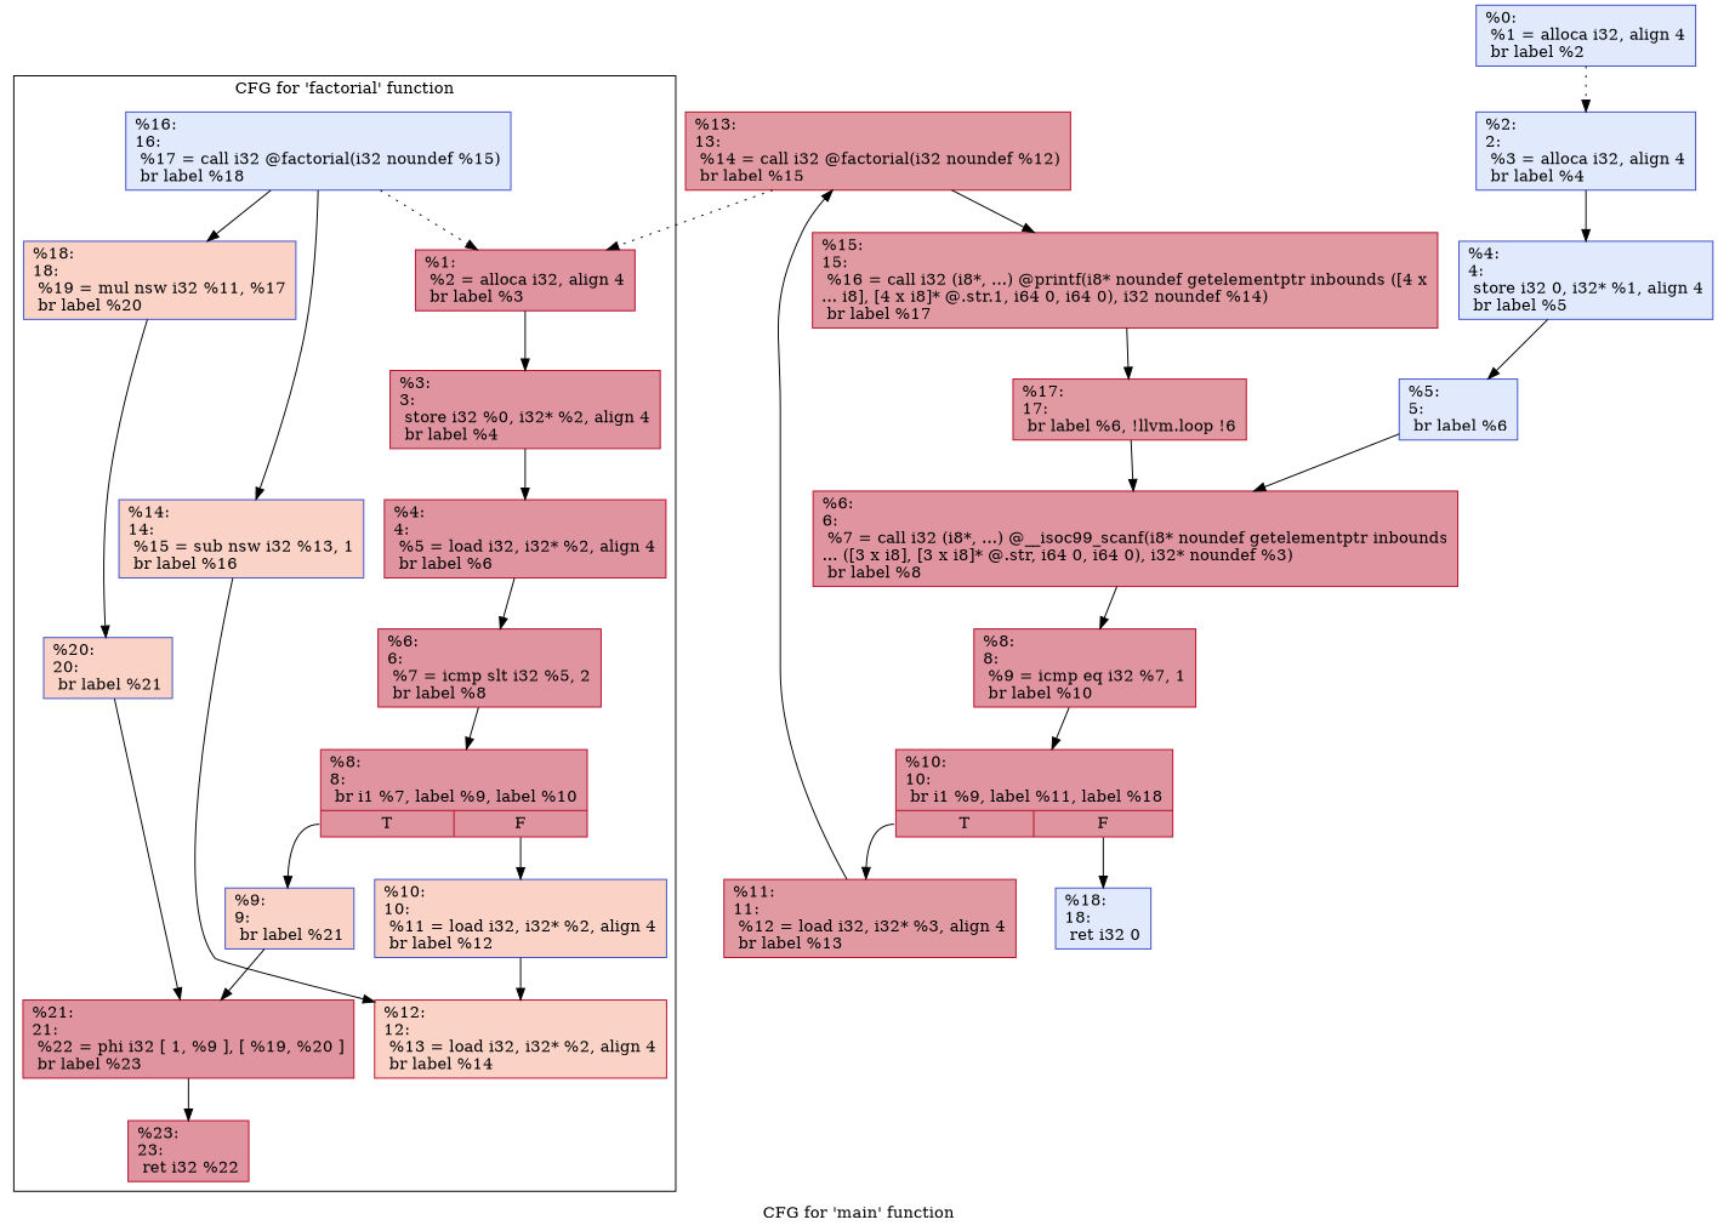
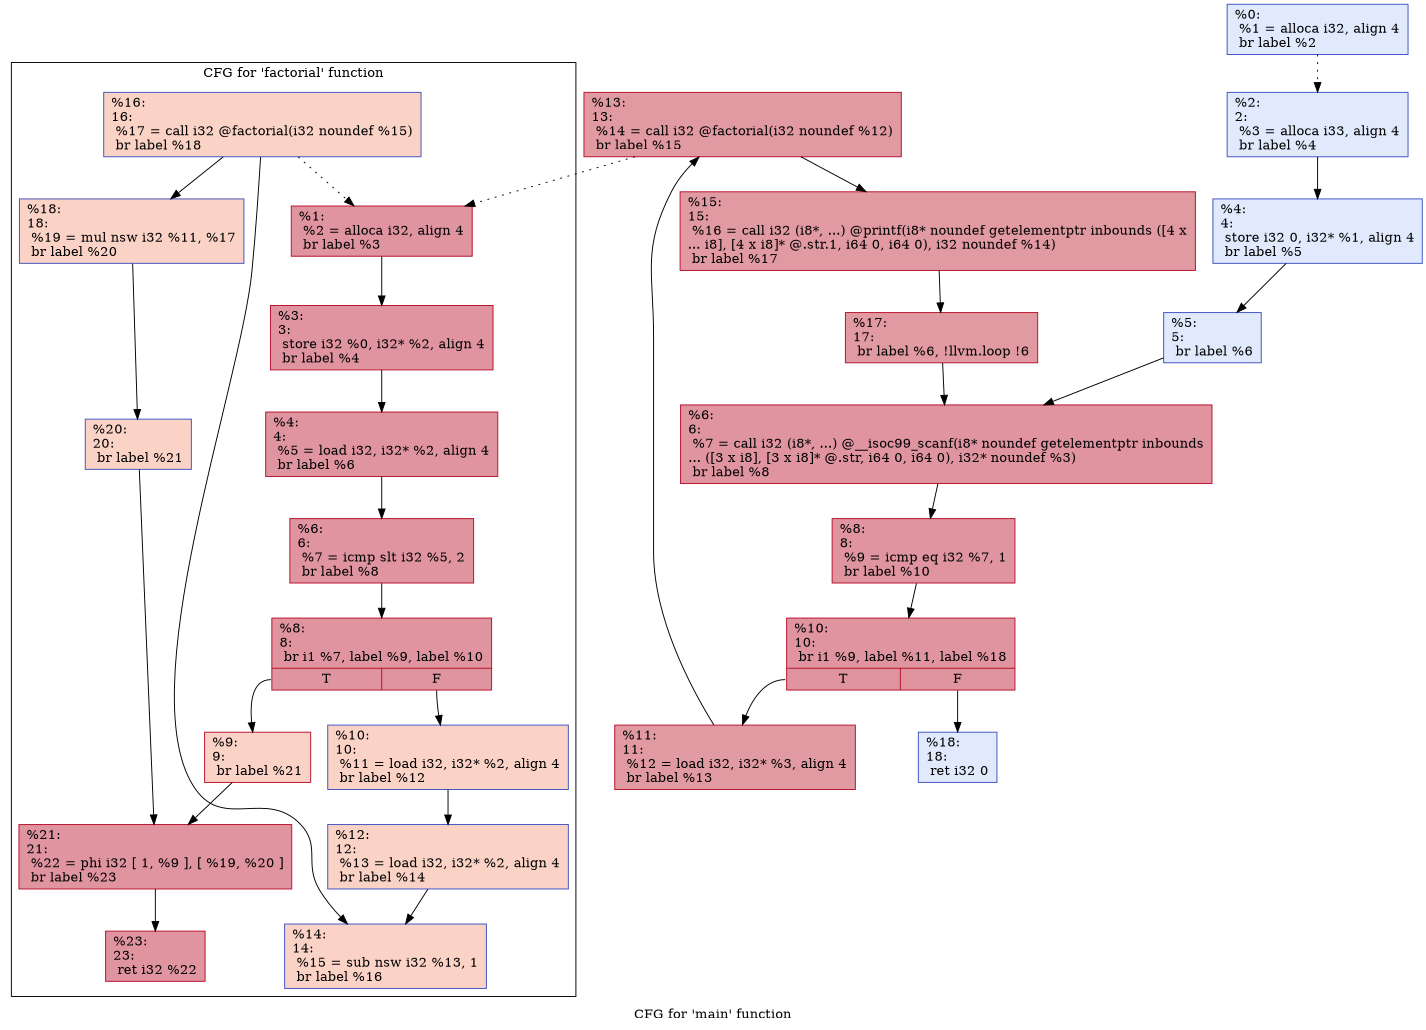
  digraph {
    label="CFG for 'main' function"
    node [color="#b70d28ff" fillcolor="#b70d2870" shape=record style=filled]
    n1 [label="{%1:\l  %2 = alloca i32, align 4\l  br label %3\l}"]
    n2 [label="{%3:\l3:                                                \l  store i32 %0, i32* %2, align 4\l  br label %4\l}"]
    n3 [label="{%4:\l4:                                                \l  %5 = load i32, i32* %2, align 4\l  br label %6\l}"]
    n4 [label="{%6:\l6:                                                \l  %7 = icmp slt i32 %5, 2\l  br label %8\l}"]
    n5 [label="{%8:\l8:                                                \l  br i1 %7, label %9, label %10\l|{<s0>T|<s1>F}}"]
-   n6 [color="#3d50c3ff" fillcolor="#f59c7d70" label="{%9:\l9:                                                \l  br label %21\l}"]
+   n6 [fillcolor="#f59c7d70" label="{%9:\l9:                                                \l  br label %21\l}"]
    n7 [color="#3d50c3ff" fillcolor="#f59c7d70" label="{%10:\l10:                                               \l  %11 = load i32, i32* %2, align 4\l  br label %12\l}"]
    n8 [label="{%21:\l21:                                               \l  %22 = phi i32 [ 1, %9 ], [ %19, %20 ]\l  br label %23\l}"]
-   n9 [fillcolor="#f59c7d70" label="{%12:\l12:                                               \l  %13 = load i32, i32* %2, align 4\l  br label %14\l}"]
+   n9 [color="#3d50c3ff" fillcolor="#f59c7d70" label="{%12:\l12:                                               \l  %13 = load i32, i32* %2, align 4\l  br label %14\l}"]
    n10 [label="{%23:\l23:                                               \l  ret i32 %22\l}"]
    n11 [color="#3d50c3ff" fillcolor="#f59c7d70" label="{%14:\l14:                                               \l  %15 = sub nsw i32 %13, 1\l  br label %16\l}"]
-   n12 [color="#3d50c3ff" fillcolor="#b9d0f970" label="{%16:\l16:                                               \l  %17 = call i32 @factorial(i32 noundef %15)\l  br label %18\l}"]
+   n12 [color="#3d50c3ff" fillcolor="#f59c7d70" label="{%16:\l16:                                               \l  %17 = call i32 @factorial(i32 noundef %15)\l  br label %18\l}"]
    n13 [color="#3d50c3ff" fillcolor="#f59c7d70" label="{%18:\l18:                                               \l  %19 = mul nsw i32 %11, %17\l  br label %20\l}"]
    n14 [color="#3d50c3ff" fillcolor="#f59c7d70" label="{%20:\l20:                                               \l  br label %21\l}"]
    n15 [color="#3d50c3ff" fillcolor="#b9d0f970" label="{%0:\l  %1 = alloca i32, align 4\l  br label %2\l}"]
-   n16 [color="#3d50c3ff" fillcolor="#b9d0f970" label="{%2:\l2:                                                \l  %3 = alloca i32, align 4\l  br label %4\l}"]
+   n16 [color="#3d50c3ff" fillcolor="#b9d0f970" label="{%2:\l2:                                                \l  %3 = alloca i33, align 4\l  br label %4\l}"]
    n17 [color="#3d50c3ff" fillcolor="#b9d0f970" label="{%4:\l4:                                                \l  store i32 0, i32* %1, align 4\l  br label %5\l}"]
    n18 [color="#3d50c3ff" fillcolor="#b9d0f970" label="{%5:\l5:                                                \l  br label %6\l}"]
    n19 [label="{%6:\l6:                                                \l  %7 = call i32 (i8*, ...) @__isoc99_scanf(i8* noundef getelementptr inbounds\l... ([3 x i8], [3 x i8]* @.str, i64 0, i64 0), i32* noundef %3)\l  br label %8\l}"]
    n20 [label="{%8:\l8:                                                \l  %9 = icmp eq i32 %7, 1\l  br label %10\l}"]
    n21 [label="{%10:\l10:                                               \l  br i1 %9, label %11, label %18\l|{<s0>T|<s1>F}}"]
    n22 [fillcolor="#bb1b2c70" label="{%11:\l11:                                               \l  %12 = load i32, i32* %3, align 4\l  br label %13\l}"]
    n23 [color="#3d50c3ff" fillcolor="#b9d0f970" label="{%18:\l18:                                               \l  ret i32 0\l}"]
    n24 [fillcolor="#bb1b2c70" label="{%13:\l13:                                               \l  %14 = call i32 @factorial(i32 noundef %12)\l  br label %15\l}"]
    n25 [fillcolor="#bb1b2c70" label="{%15:\l15:                                               \l  %16 = call i32 (i8*, ...) @printf(i8* noundef getelementptr inbounds ([4 x\l... i8], [4 x i8]* @.str.1, i64 0, i64 0), i32 noundef %14)\l  br label %17\l}"]
    n26 [fillcolor="#bb1b2c70" label="{%17:\l17:                                               \l  br label %6, !llvm.loop !6\l}"]
    subgraph cluster_1 {
      bgcolor=white
      label="CFG for 'factorial' function"
      style=filled
      n1
      n2
      n3
      n4
      n5
      n6
      n7
      n8
      n9
      n10
      n11
      n12
      n13
      n14
    }
    n1 -> n2
    n2 -> n3
    n3 -> n4
    n4 -> n5
    n5 -> n6 [tailport=s0]
    n5 -> n7 [tailport=s1]
    n6 -> n8
    n7 -> n9
    n8 -> n10
-   n11 -> n9
+   n9 -> n11
    n12 -> n1 [style=dotted]
    n12 -> n11
    n12 -> n13
    n13 -> n14
    n14 -> n8
    n15 -> n16 [style=dotted]
    n16 -> n17
    n17 -> n18
    n18 -> n19
    n19 -> n20
    n20 -> n21
    n21 -> n22 [tailport=s0]
    n21 -> n23 [tailport=s1]
    n22 -> n24
    n24 -> n1 [style=dotted]
    n24 -> n25
    n25 -> n26
    n26 -> n19
  }
